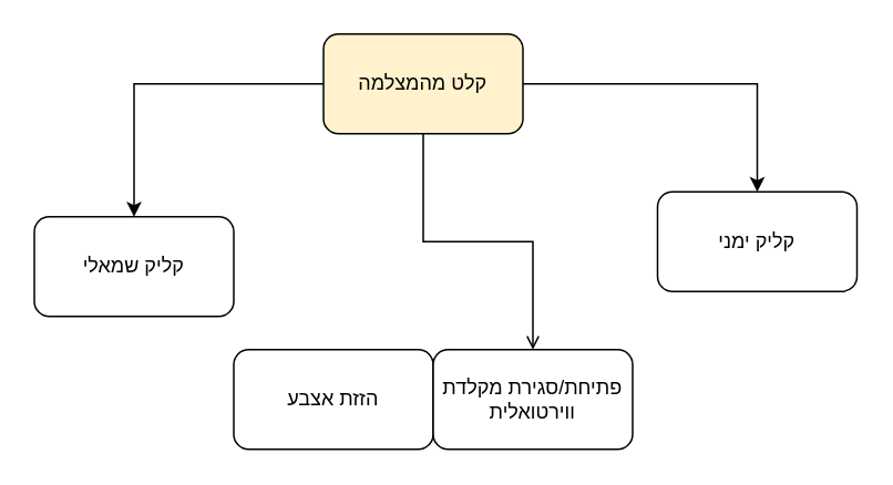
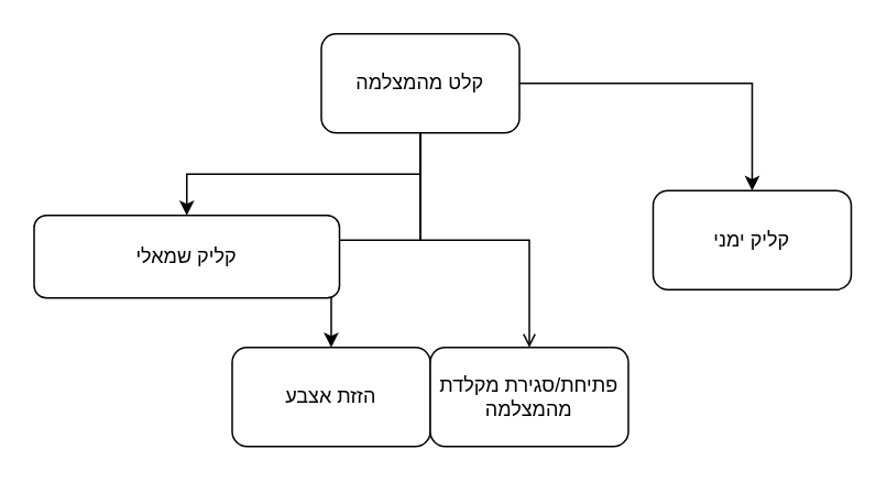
  <mxCell id="0" />
  <mxCell id="1" parent="0" />
  <mxCell id="2" style="edgeStyle=orthogonalEdgeStyle;rounded=0;orthogonalLoop=1;jettySize=auto;html=1;entryX=0.5;entryY=0;entryDx=0;entryDy=0;" edge="1" parent="1" source="6" target="9"><mxGeometry relative="1" as="geometry" /></mxCell>
  <mxCell id="3" style="edgeStyle=orthogonalEdgeStyle;rounded=0;orthogonalLoop=1;jettySize=auto;html=1;entryX=0.5;entryY=0;entryDx=0;entryDy=0;" edge="1" parent="1" source="6" target="8"><mxGeometry relative="1" as="geometry" /></mxCell>
  <mxCell id="4" style="edgeStyle=orthogonalEdgeStyle;rounded=0;orthogonalLoop=1;jettySize=auto;html=1;entryX=0.5;entryY=0;entryDx=0;entryDy=0;endArrow=open;" edge="1" parent="1" source="6" target="10"><mxGeometry relative="1" as="geometry" /></mxCell>
- <mxCell id="6" value="קלט מהמצלמה" style="rounded=1;whiteSpace=wrap;html=1;fillColor=#fff2cc;" vertex="1" parent="1"><mxGeometry x="194" y="20" width="120" height="60" as="geometry" /></mxCell>
+ <mxCell id="5" style="edgeStyle=orthogonalEdgeStyle;rounded=0;orthogonalLoop=1;jettySize=auto;html=1;exitX=0.5;exitY=1;exitDx=0;exitDy=0;entryX=0.5;entryY=0;entryDx=0;entryDy=0;" edge="1" parent="1" source="6" target="7"><mxGeometry relative="1" as="geometry" /></mxCell>
+ <mxCell id="6" value="קלט מהמצלמה" style="rounded=1;whiteSpace=wrap;html=1;" vertex="1" parent="1"><mxGeometry x="194" y="20" width="120" height="60" as="geometry" /></mxCell>
  <mxCell id="7" value="הזזת אצבע" style="rounded=1;whiteSpace=wrap;html=1;" vertex="1" parent="1"><mxGeometry x="140" y="210" width="120" height="60" as="geometry" /></mxCell>
- <mxCell id="8" value="קליק שמאלי" style="rounded=1;whiteSpace=wrap;html=1;" vertex="1" parent="1"><mxGeometry x="20" y="130" width="120" height="60" as="geometry" /></mxCell>
+ <mxCell id="8" value="קליק שמאלי" style="rounded=1;whiteSpace=wrap;html=1;" vertex="1" parent="1"><mxGeometry x="20" y="130" width="185" height="50" as="geometry" /></mxCell>
  <mxCell id="9" value="קליק ימני" style="rounded=1;whiteSpace=wrap;html=1;" vertex="1" parent="1"><mxGeometry x="395" y="115" width="120" height="60" as="geometry" /></mxCell>
- <mxCell id="10" value="פתיחת/סגירת מקלדת ווירטואלית" style="rounded=1;whiteSpace=wrap;html=1;" vertex="1" parent="1"><mxGeometry x="260" y="210" width="120" height="60" as="geometry" /></mxCell>
+ <mxCell id="10" value="פתיחת/סגירת מקלדת מהמצלמה" style="rounded=1;whiteSpace=wrap;html=1;" vertex="1" parent="1"><mxGeometry x="260" y="210" width="120" height="60" as="geometry" /></mxCell>
